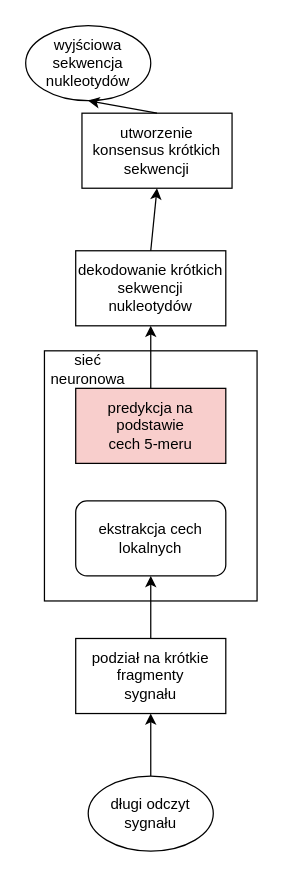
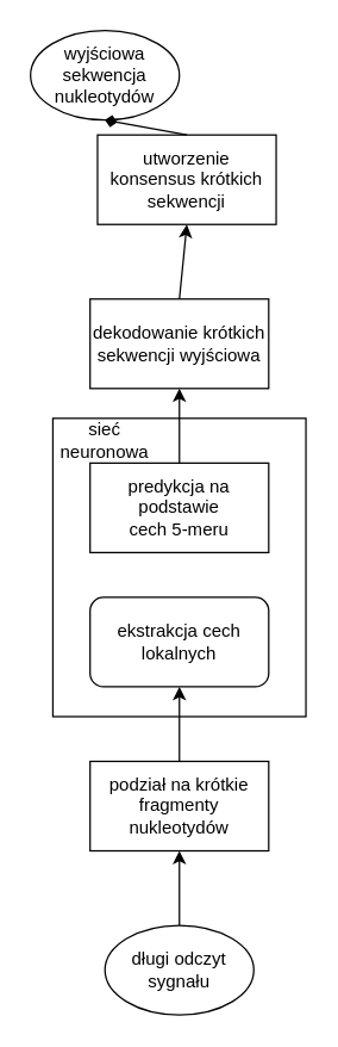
  <mxCell id="0" />
  <mxCell id="1" parent="0" />
  <mxCell id="2" value="" style="rounded=0;whiteSpace=wrap;html=1;fillColor=none;" vertex="1" parent="1"><mxGeometry x="35" y="280" width="170" height="200" as="geometry" /></mxCell>
  <mxCell id="3" value="" style="endArrow=classic;html=1;exitX=0.5;exitY=0;exitDx=0;exitDy=0;" edge="1" parent="1"><mxGeometry width="50" height="50" relative="1" as="geometry"><mxPoint x="120" y="620" as="sourcePoint" /><mxPoint x="120" y="570" as="targetPoint" /></mxGeometry></mxCell>
- <mxCell id="4" value="podział na krótkie fragmenty&lt;br&gt;sygnału" style="rounded=0;whiteSpace=wrap;html=1;fillColor=#ffffff;" vertex="1" parent="1"><mxGeometry x="60" y="510" width="120" height="60" as="geometry" /></mxCell>
+ <mxCell id="4" value="podział na krótkie fragmenty&lt;br&gt;nukleotydów" style="rounded=0;whiteSpace=wrap;html=1;fillColor=#ffffff;" vertex="1" parent="1"><mxGeometry x="60" y="510" width="120" height="60" as="geometry" /></mxCell>
  <mxCell id="5" value="sieć neuronowa" style="text;html=1;strokeColor=none;fillColor=none;align=center;verticalAlign=middle;whiteSpace=wrap;rounded=0;" vertex="1" parent="1"><mxGeometry x="30" y="290" width="80" height="10" as="geometry" /></mxCell>
  <mxCell id="6" value="ekstrakcja cech lokalnych" style="whiteSpace=wrap;html=1;fillColor=#ffffff;rounded=1;" vertex="1" parent="1"><mxGeometry x="60" y="400" width="120" height="60" as="geometry" /></mxCell>
  <mxCell id="7" value="" style="endArrow=classic;html=1;exitX=0.5;exitY=1;exitDx=0;exitDy=0;entryX=0.5;entryY=1;entryDx=0;entryDy=0;" edge="1" parent="1" source="2" target="6"><mxGeometry width="50" height="50" relative="1" as="geometry"><mxPoint x="40" y="750" as="sourcePoint" /><mxPoint x="90" y="700" as="targetPoint" /></mxGeometry></mxCell>
  <mxCell id="8" value="" style="endArrow=none;html=1;exitX=0.5;exitY=0;exitDx=0;exitDy=0;entryX=0.5;entryY=1;entryDx=0;entryDy=0;" edge="1" parent="1" source="4" target="2"><mxGeometry width="50" height="50" relative="1" as="geometry"><mxPoint x="30" y="750" as="sourcePoint" /><mxPoint x="80" y="700" as="targetPoint" /></mxGeometry></mxCell>
- <mxCell id="9" value="predykcja na podstawie &lt;br&gt;cech 5-meru" style="rounded=0;whiteSpace=wrap;html=1;fillColor=#f8cecc;" vertex="1" parent="1"><mxGeometry x="60" y="310" width="120" height="60" as="geometry" /></mxCell>
+ <mxCell id="9" value="predykcja na podstawie &lt;br&gt;cech 5-meru" style="rounded=0;whiteSpace=wrap;html=1;fillColor=#ffffff;" vertex="1" parent="1"><mxGeometry x="60" y="310" width="120" height="60" as="geometry" /></mxCell>
  <mxCell id="10" value="" style="endArrow=classic;html=1;exitX=0.5;exitY=0;exitDx=0;exitDy=0;" edge="1" parent="1" source="9"><mxGeometry width="50" height="50" relative="1" as="geometry"><mxPoint x="30" y="750" as="sourcePoint" /><mxPoint x="120" y="260" as="targetPoint" /></mxGeometry></mxCell>
- <mxCell id="11" value="dekodowanie krótkich sekwencji nukleotydów" style="rounded=0;whiteSpace=wrap;html=1;fillColor=#ffffff;" vertex="1" parent="1"><mxGeometry x="60" y="200" width="120" height="60" as="geometry" /></mxCell>
+ <mxCell id="11" value="dekodowanie krótkich sekwencji wyjściowa" style="rounded=0;whiteSpace=wrap;html=1;fillColor=#ffffff;" vertex="1" parent="1"><mxGeometry x="60" y="200" width="120" height="60" as="geometry" /></mxCell>
  <mxCell id="12" value="długi odczyt sygnału" style="ellipse;whiteSpace=wrap;html=1;fillColor=#ffffff;" vertex="1" parent="1"><mxGeometry x="70" y="620" width="100" height="60" as="geometry" /></mxCell>
  <mxCell id="13" value="utworzenie konsensus krótkich sekwencji" style="rounded=0;whiteSpace=wrap;html=1;fillColor=#ffffff;" vertex="1" parent="1"><mxGeometry x="65" y="90" width="120" height="60" as="geometry" /></mxCell>
  <mxCell id="14" value="" style="endArrow=classic;html=1;exitX=0.5;exitY=0;exitDx=0;exitDy=0;entryX=0.5;entryY=1;entryDx=0;entryDy=0;" edge="1" parent="1" source="11" target="13"><mxGeometry width="50" height="50" relative="1" as="geometry"><mxPoint x="30" y="750" as="sourcePoint" /><mxPoint x="80" y="700" as="targetPoint" /></mxGeometry></mxCell>
  <mxCell id="15" value="wyjściowa sekwencja nukleotydów" style="ellipse;whiteSpace=wrap;html=1;fillColor=#ffffff;" vertex="1" parent="1"><mxGeometry x="20" y="20" width="100" height="60" as="geometry" /></mxCell>
- <mxCell id="16" value="" style="endArrow=classic;html=1;exitX=0.5;exitY=0;exitDx=0;exitDy=0;entryX=0.5;entryY=1;entryDx=0;entryDy=0;" edge="1" parent="1" source="13" target="15"><mxGeometry width="50" height="50" relative="1" as="geometry"><mxPoint x="30" y="750" as="sourcePoint" /><mxPoint x="80" y="700" as="targetPoint" /></mxGeometry></mxCell>
+ <mxCell id="16" value="" style="endArrow=diamond;html=1;exitX=0.5;exitY=0;exitDx=0;exitDy=0;entryX=0.5;entryY=1;entryDx=0;entryDy=0;" edge="1" parent="1" source="13" target="15"><mxGeometry width="50" height="50" relative="1" as="geometry"><mxPoint x="30" y="750" as="sourcePoint" /><mxPoint x="80" y="700" as="targetPoint" /></mxGeometry></mxCell>
